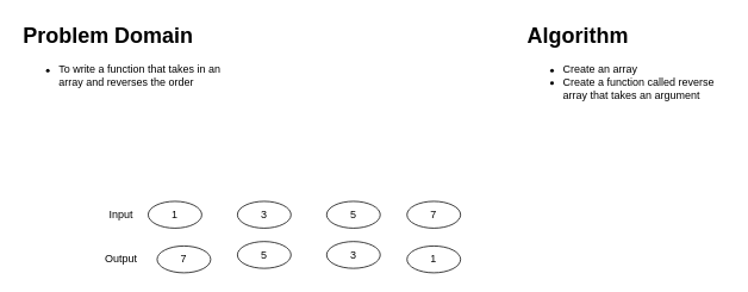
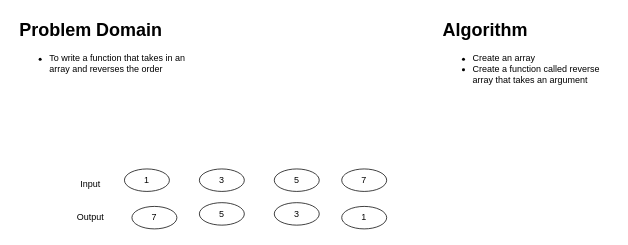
  <mxCell id="0" />
  <mxCell id="1" parent="0" />
  <mxCell id="2" value="&lt;h1&gt;Problem Domain&lt;/h1&gt;&lt;p&gt;&lt;ul&gt;&lt;li&gt;To write a function that takes in an array and reverses the order&lt;/li&gt;&lt;/ul&gt;&lt;/p&gt;" style="text;html=1;strokeColor=none;fillColor=none;spacing=5;spacingTop=-20;whiteSpace=wrap;overflow=hidden;rounded=0;" vertex="1" parent="1"><mxGeometry x="20" y="20" width="230" height="120" as="geometry" /></mxCell>
- <mxCell id="3" value="Input" style="text;html=1;strokeColor=none;fillColor=none;align=center;verticalAlign=middle;whiteSpace=wrap;rounded=0;" vertex="1" parent="1"><mxGeometry x="115" y="230" width="40" height="20" as="geometry" /></mxCell>
- <mxCell id="4" value="Output" style="text;html=1;strokeColor=none;fillColor=none;align=center;verticalAlign=middle;whiteSpace=wrap;rounded=0;" vertex="1" parent="1"><mxGeometry x="115" y="280" width="40" height="20" as="geometry" /></mxCell>
+ <mxCell id="3" value="Input" style="text;html=1;strokeColor=none;fillColor=none;align=center;verticalAlign=middle;whiteSpace=wrap;rounded=0;" vertex="1" parent="1"><mxGeometry x="100" y="235" width="40" height="20" as="geometry" /></mxCell>
+ <mxCell id="4" value="Output" style="text;html=1;strokeColor=none;fillColor=none;align=center;verticalAlign=middle;whiteSpace=wrap;rounded=0;" vertex="1" parent="1"><mxGeometry x="100" y="280" width="40" height="20" as="geometry" /></mxCell>
  <mxCell id="5" value="1" style="ellipse;whiteSpace=wrap;html=1;" vertex="1" parent="1"><mxGeometry x="165" y="225" width="60" height="30" as="geometry" /></mxCell>
  <mxCell id="6" value="3" style="ellipse;whiteSpace=wrap;html=1;" vertex="1" parent="1"><mxGeometry x="265" y="225" width="60" height="30" as="geometry" /></mxCell>
  <mxCell id="7" value="5" style="ellipse;whiteSpace=wrap;html=1;" vertex="1" parent="1"><mxGeometry x="365" y="225" width="60" height="30" as="geometry" /></mxCell>
  <mxCell id="8" value="7" style="ellipse;whiteSpace=wrap;html=1;" vertex="1" parent="1"><mxGeometry x="455" y="225" width="60" height="30" as="geometry" /></mxCell>
  <mxCell id="9" value="7" style="ellipse;whiteSpace=wrap;html=1;" vertex="1" parent="1"><mxGeometry x="175" y="275" width="60" height="30" as="geometry" /></mxCell>
  <mxCell id="10" value="5" style="ellipse;whiteSpace=wrap;html=1;" vertex="1" parent="1"><mxGeometry x="265" y="270" width="60" height="30" as="geometry" /></mxCell>
  <mxCell id="11" value="3" style="ellipse;whiteSpace=wrap;html=1;" vertex="1" parent="1"><mxGeometry x="365" y="270" width="60" height="30" as="geometry" /></mxCell>
  <mxCell id="12" value="1" style="ellipse;whiteSpace=wrap;html=1;" vertex="1" parent="1"><mxGeometry x="455" y="275" width="60" height="30" as="geometry" /></mxCell>
  <mxCell id="13" value="&lt;h1&gt;Algorithm&lt;/h1&gt;&lt;p&gt;&lt;/p&gt;&lt;ul&gt;&lt;li&gt;Create an array&lt;/li&gt;&lt;li&gt;Create a function called reverse array that takes an argument&lt;/li&gt;&lt;/ul&gt;&lt;p&gt;&lt;/p&gt;" style="text;html=1;strokeColor=none;fillColor=none;spacing=5;spacingTop=-20;whiteSpace=wrap;overflow=hidden;rounded=0;" vertex="1" parent="1"><mxGeometry x="585" y="20" width="230" height="120" as="geometry" /></mxCell>
